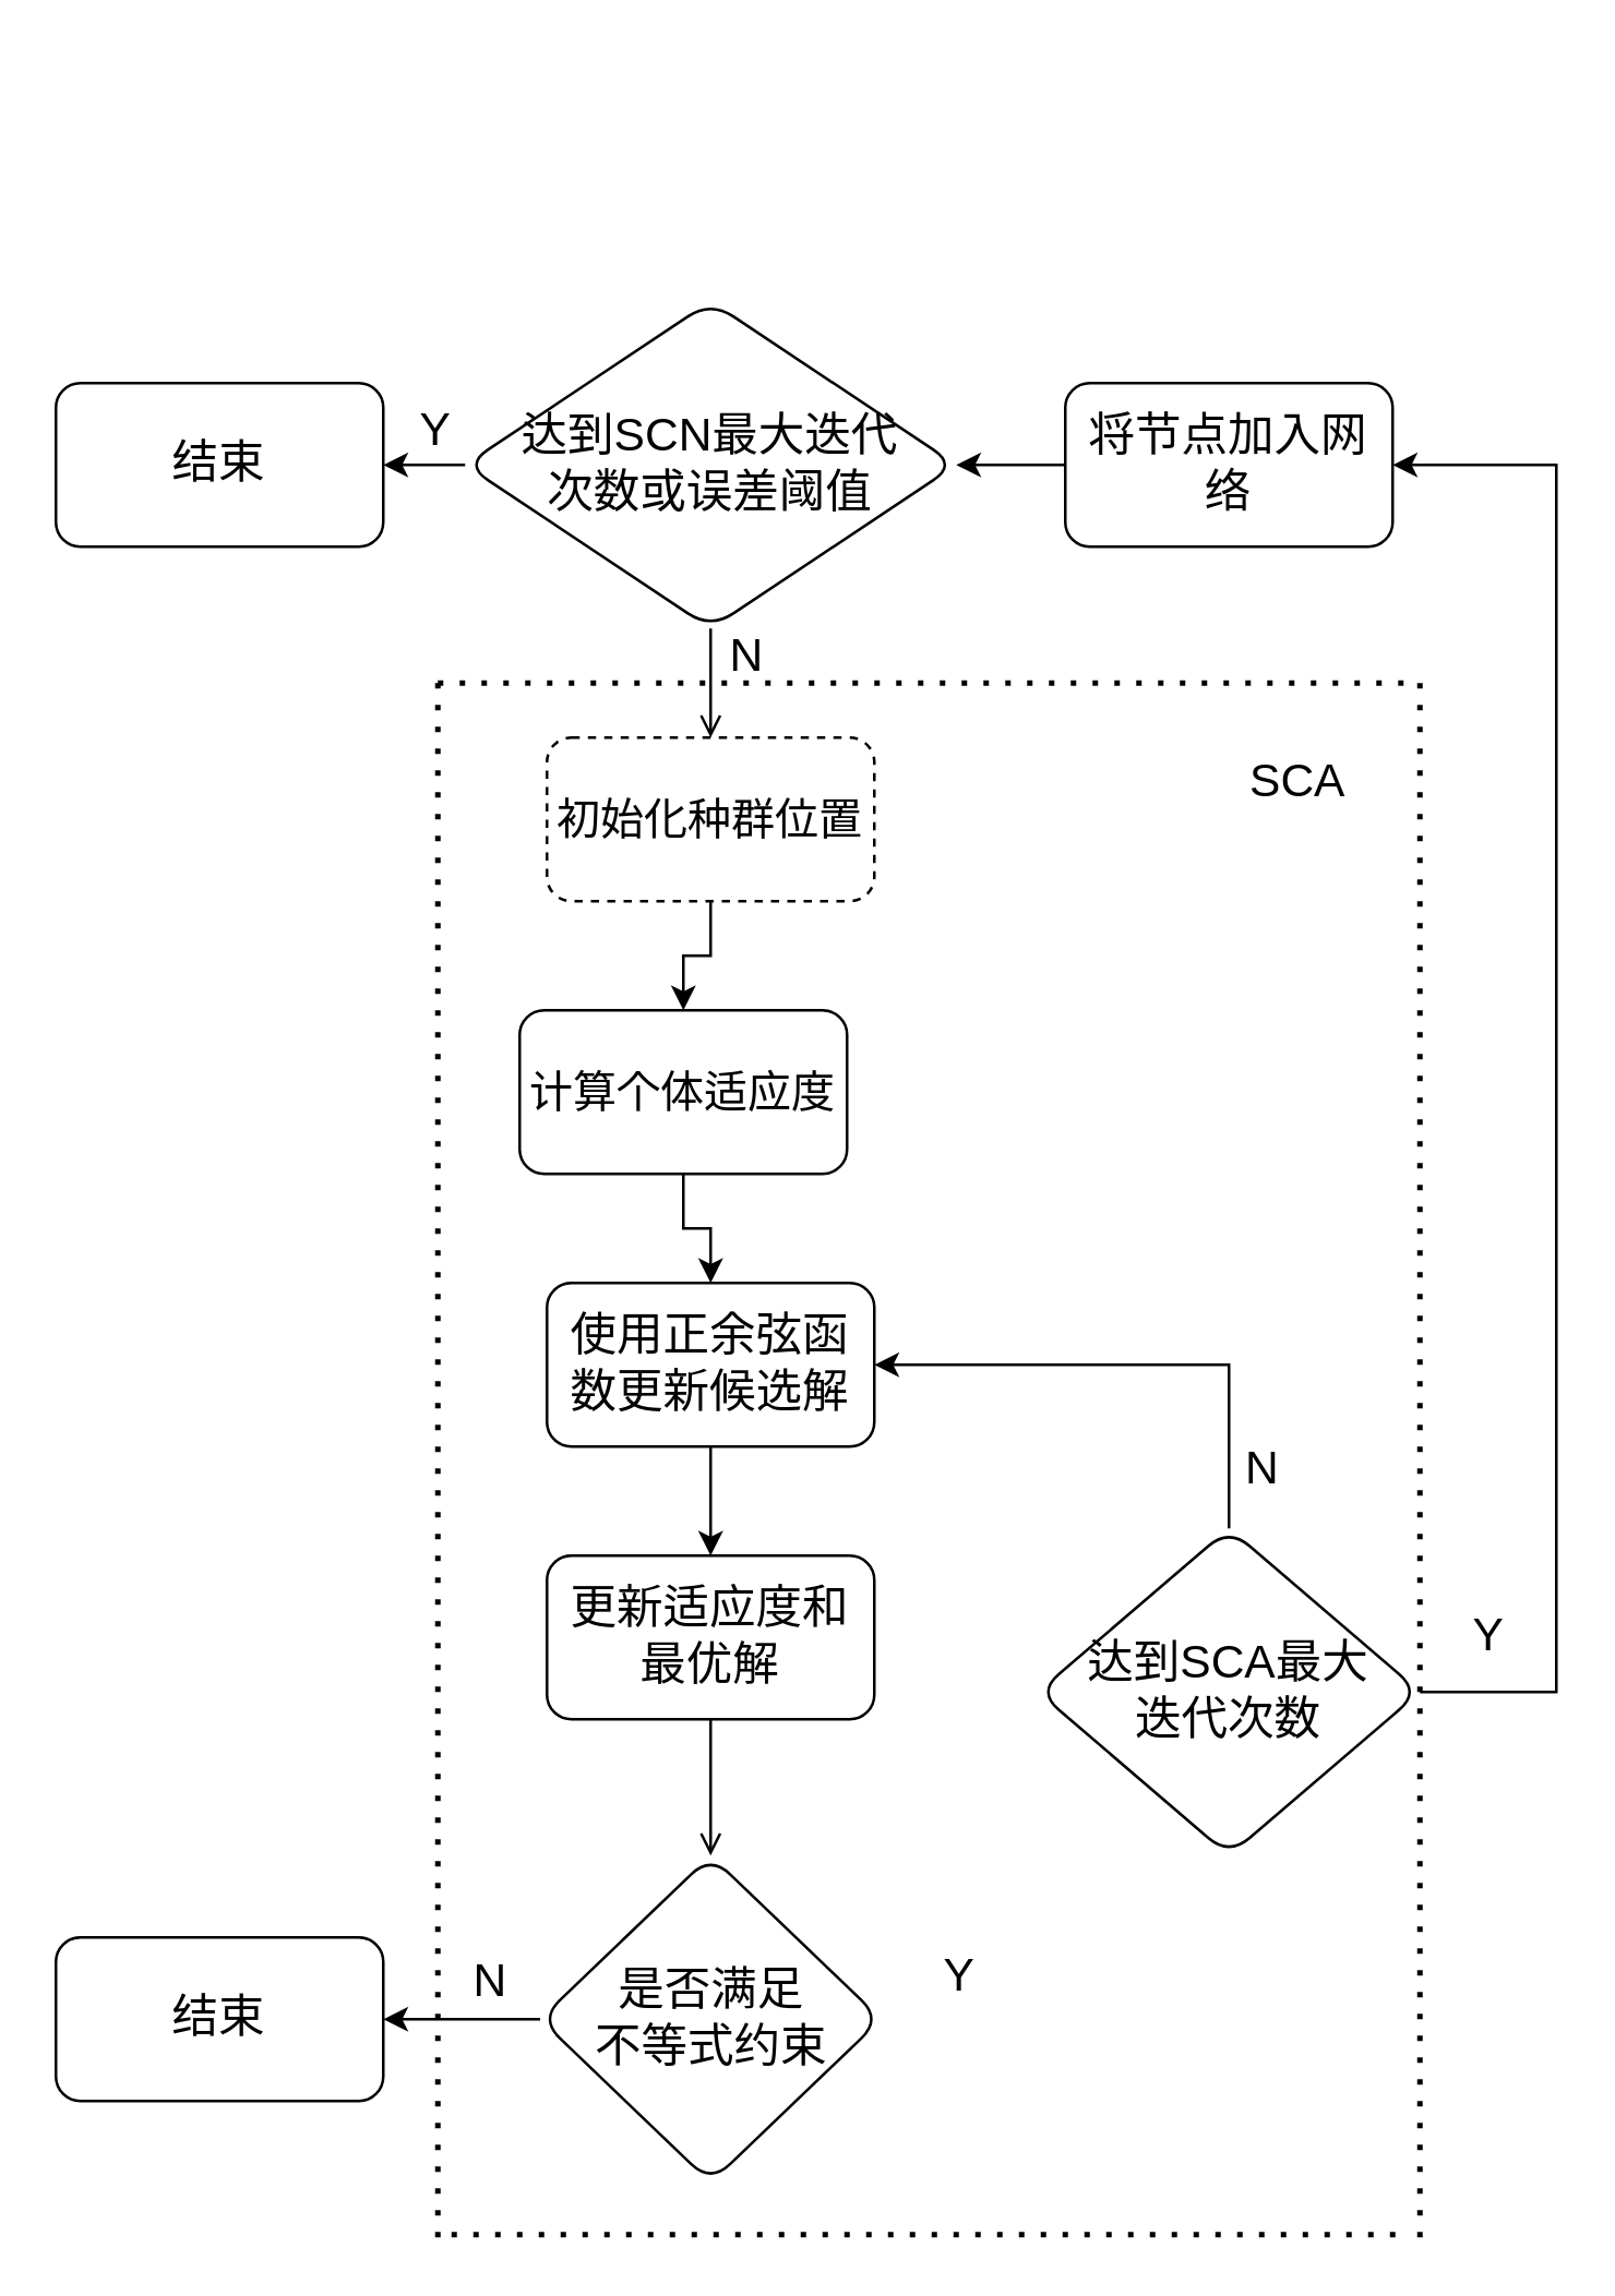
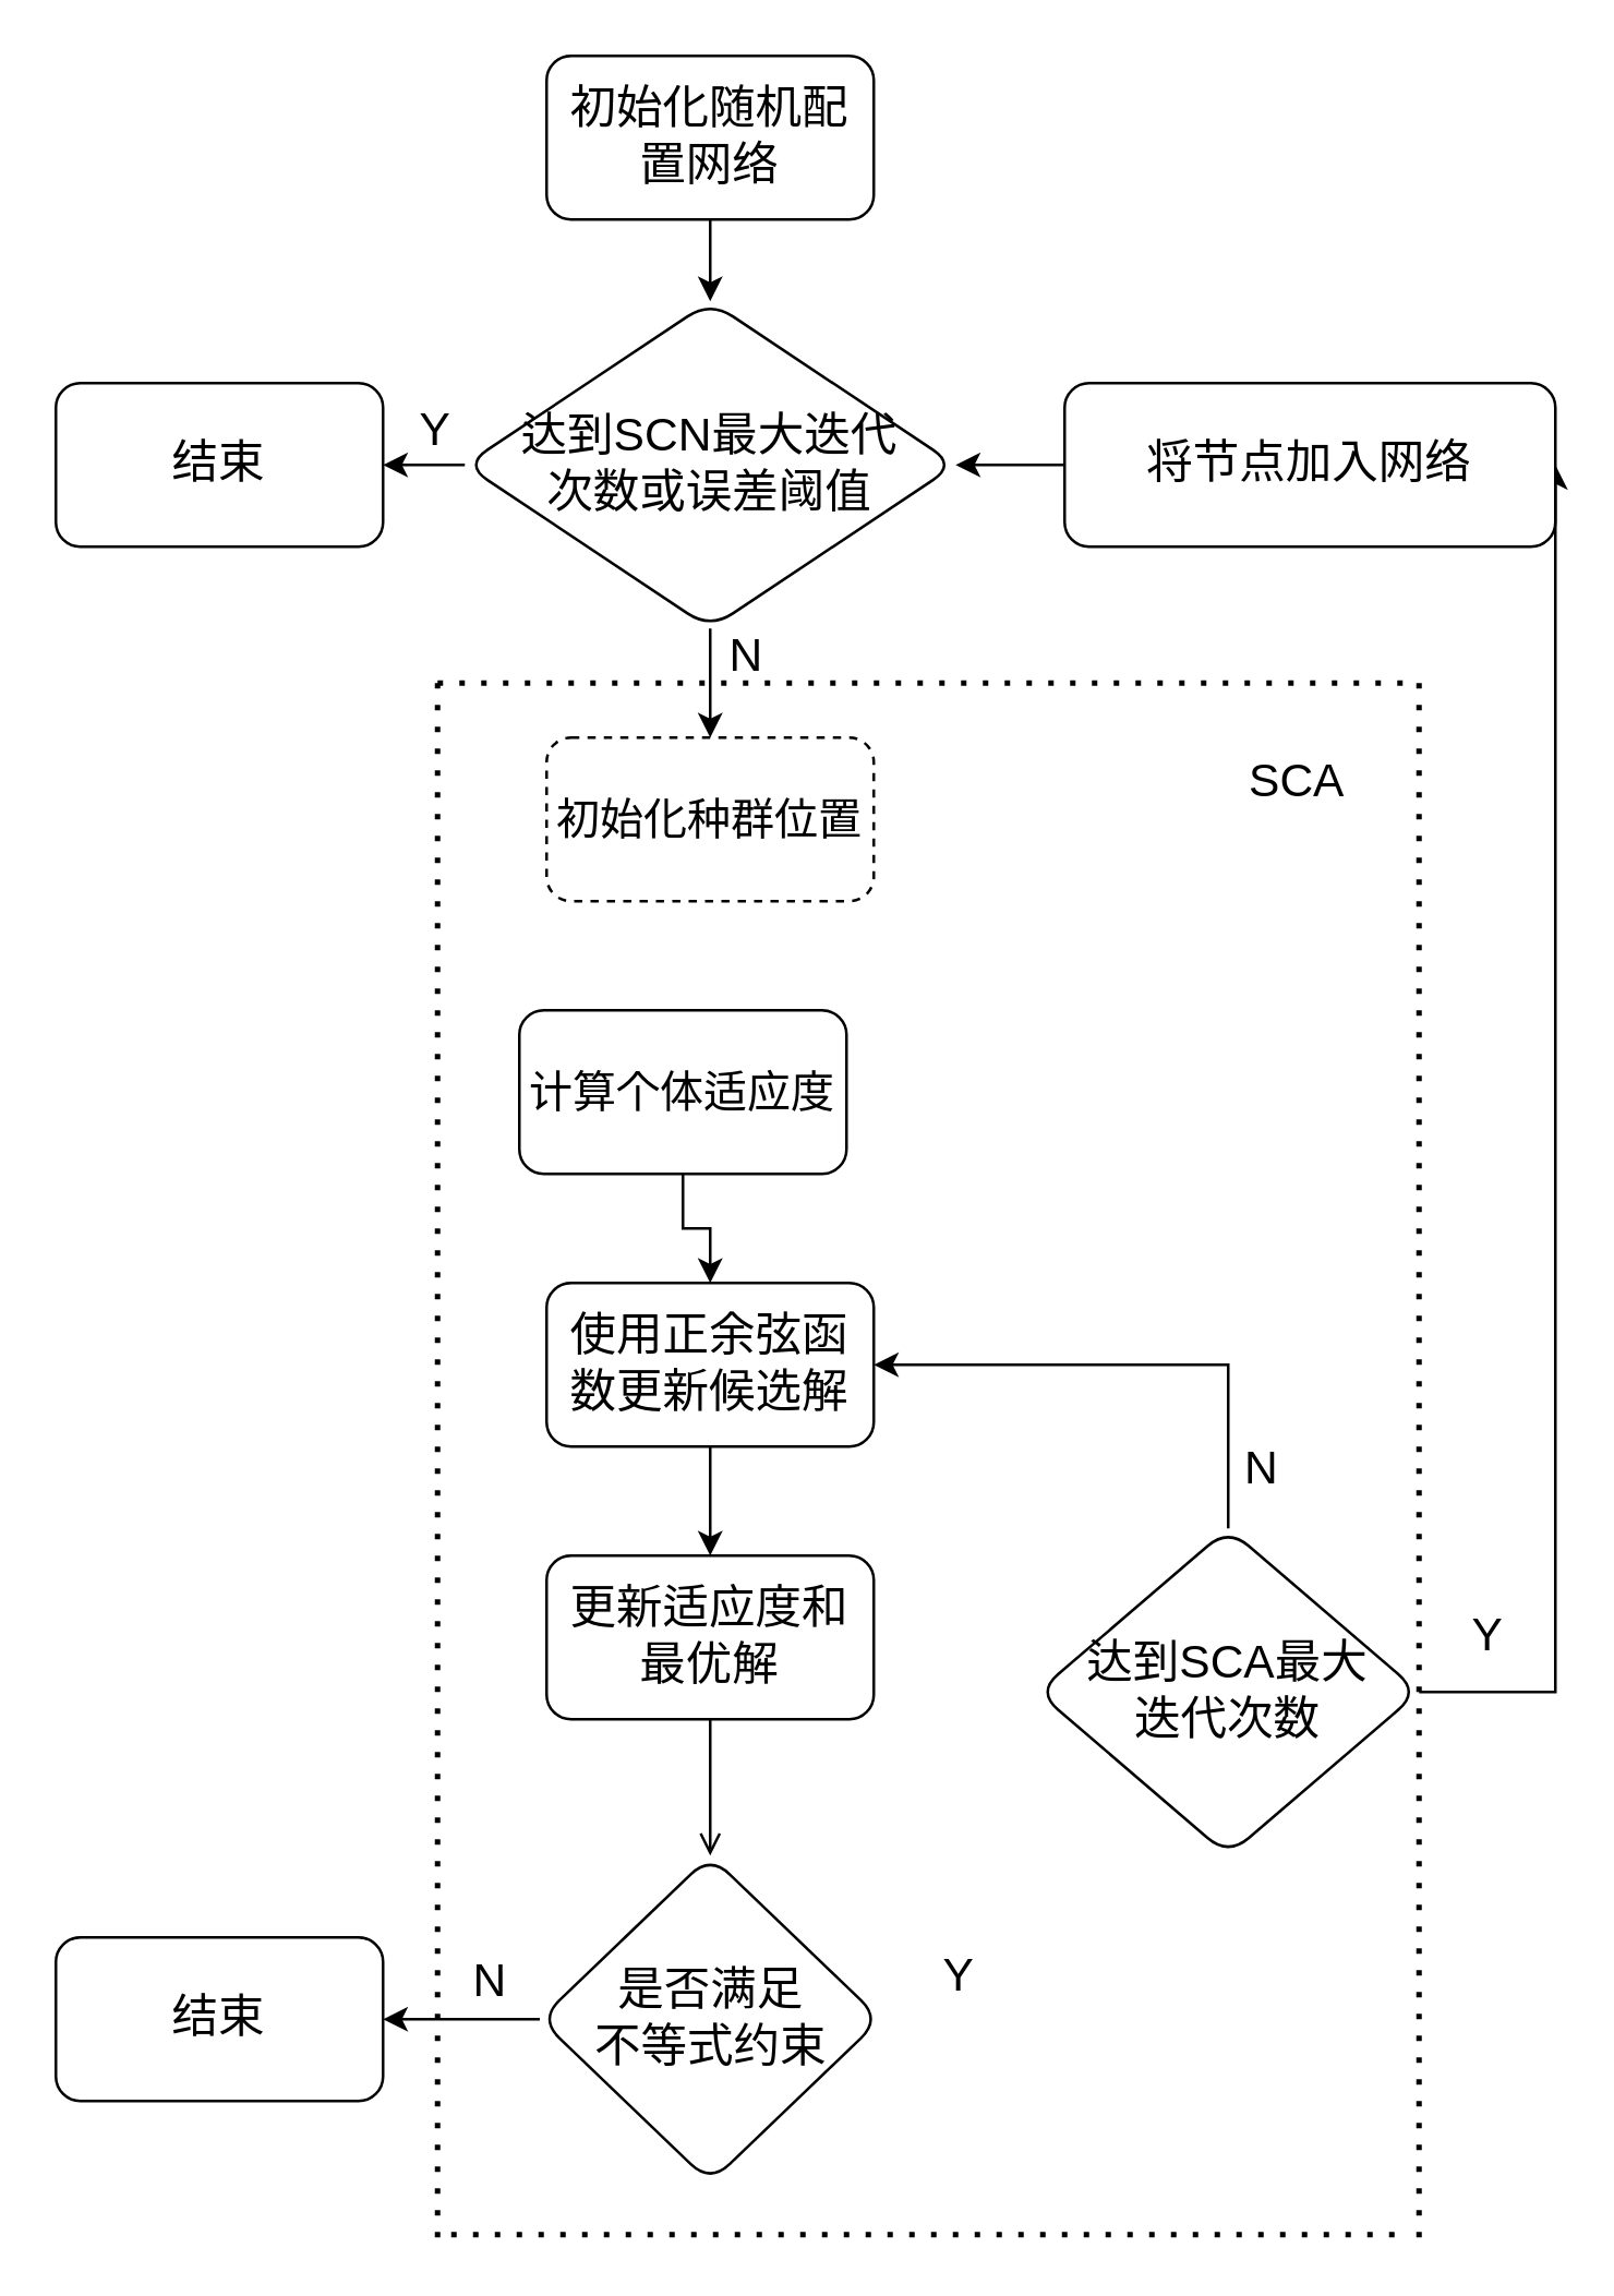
  <mxCell id="0" />
  <mxCell id="1" parent="0" />
- <mxCell id="4" value="" style="edgeStyle=orthogonalEdgeStyle;rounded=0;orthogonalLoop=1;jettySize=auto;html=1;fontSize=17;endArrow=open;" edge="1" parent="1" source="6" target="8"><mxGeometry relative="1" as="geometry" /></mxCell>
+ <mxCell id="2" value="" style="edgeStyle=orthogonalEdgeStyle;rounded=0;orthogonalLoop=1;jettySize=auto;html=1;fontSize=17;" edge="1" parent="1" source="3" target="6"><mxGeometry relative="1" as="geometry" /></mxCell>
+ <mxCell id="3" value="初始化随机配置网络" style="rounded=1;whiteSpace=wrap;html=1;fontSize=17;" vertex="1" parent="1"><mxGeometry x="200" y="20" width="120" height="60" as="geometry" /></mxCell>
+ <mxCell id="4" value="" style="edgeStyle=orthogonalEdgeStyle;rounded=0;orthogonalLoop=1;jettySize=auto;html=1;fontSize=17;" edge="1" parent="1" source="6" target="8"><mxGeometry relative="1" as="geometry" /></mxCell>
  <mxCell id="5" value="" style="edgeStyle=orthogonalEdgeStyle;rounded=0;orthogonalLoop=1;jettySize=auto;html=1;fontSize=17;" edge="1" parent="1" source="6" target="23"><mxGeometry relative="1" as="geometry" /></mxCell>
  <mxCell id="6" value="达到SCN最大迭代&lt;br&gt;次数或误差阈值" style="rhombus;whiteSpace=wrap;html=1;rounded=1;fontSize=17;" vertex="1" parent="1"><mxGeometry x="170" y="110" width="180" height="120" as="geometry" /></mxCell>
- <mxCell id="7" value="" style="edgeStyle=orthogonalEdgeStyle;rounded=0;orthogonalLoop=1;jettySize=auto;html=1;fontSize=17;" edge="1" parent="1" source="8" target="10"><mxGeometry relative="1" as="geometry" /></mxCell>
  <mxCell id="8" value="初始化种群位置" style="whiteSpace=wrap;html=1;rounded=1;fontSize=16;dashed=1;" vertex="1" parent="1"><mxGeometry x="200" y="270" width="120" height="60" as="geometry" /></mxCell>
  <mxCell id="9" value="" style="edgeStyle=orthogonalEdgeStyle;rounded=0;orthogonalLoop=1;jettySize=auto;html=1;fontSize=17;" edge="1" parent="1" source="10" target="12"><mxGeometry relative="1" as="geometry" /></mxCell>
  <mxCell id="10" value="计算个体适应度" style="whiteSpace=wrap;html=1;rounded=1;fontSize=16;" vertex="1" parent="1"><mxGeometry x="190" y="370" width="120" height="60" as="geometry" /></mxCell>
  <mxCell id="11" value="" style="edgeStyle=orthogonalEdgeStyle;rounded=0;orthogonalLoop=1;jettySize=auto;html=1;fontSize=17;" edge="1" parent="1" source="12" target="14"><mxGeometry relative="1" as="geometry" /></mxCell>
  <mxCell id="12" value="使用正余弦函数更新候选解" style="whiteSpace=wrap;html=1;rounded=1;fontSize=17;" vertex="1" parent="1"><mxGeometry x="200" y="470" width="120" height="60" as="geometry" /></mxCell>
  <mxCell id="13" value="" style="edgeStyle=orthogonalEdgeStyle;rounded=0;orthogonalLoop=1;jettySize=auto;html=1;fontSize=17;endArrow=open;" edge="1" parent="1" source="14" target="19"><mxGeometry relative="1" as="geometry" /></mxCell>
  <mxCell id="14" value="更新适应度和最优解" style="whiteSpace=wrap;html=1;rounded=1;fontSize=17;" vertex="1" parent="1"><mxGeometry x="200" y="570" width="120" height="60" as="geometry" /></mxCell>
  <mxCell id="15" style="edgeStyle=orthogonalEdgeStyle;rounded=0;orthogonalLoop=1;jettySize=auto;html=1;entryX=1;entryY=0.5;entryDx=0;entryDy=0;exitX=0.5;exitY=0;exitDx=0;exitDy=0;fontSize=17;" edge="1" parent="1" source="17" target="12"><mxGeometry relative="1" as="geometry"><mxPoint x="450" y="680" as="sourcePoint" /><Array as="points"><mxPoint x="450" y="500" /></Array></mxGeometry></mxCell>
  <mxCell id="16" style="edgeStyle=orthogonalEdgeStyle;rounded=0;orthogonalLoop=1;jettySize=auto;html=1;entryX=1;entryY=0.5;entryDx=0;entryDy=0;fontSize=17;" edge="1" parent="1" source="17" target="22"><mxGeometry relative="1" as="geometry"><Array as="points"><mxPoint x="570" y="620" /><mxPoint x="570" y="170" /></Array></mxGeometry></mxCell>
  <mxCell id="17" value="达到SCA最大&lt;br&gt;迭代次数" style="rhombus;whiteSpace=wrap;html=1;rounded=1;fontSize=17;" vertex="1" parent="1"><mxGeometry x="380" y="560" width="140" height="120" as="geometry" /></mxCell>
  <mxCell id="18" value="" style="edgeStyle=orthogonalEdgeStyle;rounded=0;orthogonalLoop=1;jettySize=auto;html=1;fontSize=17;" edge="1" parent="1" source="19" target="20"><mxGeometry relative="1" as="geometry" /></mxCell>
  <mxCell id="19" value="是否满足&lt;br&gt;不等式约束" style="rhombus;whiteSpace=wrap;html=1;rounded=1;fontSize=17;" vertex="1" parent="1"><mxGeometry x="197.5" y="680" width="125" height="120" as="geometry" /></mxCell>
  <mxCell id="20" value="结束" style="whiteSpace=wrap;html=1;rounded=1;fontSize=17;" vertex="1" parent="1"><mxGeometry x="20" y="710" width="120" height="60" as="geometry" /></mxCell>
  <mxCell id="21" style="edgeStyle=orthogonalEdgeStyle;rounded=0;orthogonalLoop=1;jettySize=auto;html=1;entryX=1;entryY=0.5;entryDx=0;entryDy=0;fontSize=17;" edge="1" parent="1" source="22" target="6"><mxGeometry relative="1" as="geometry" /></mxCell>
- <mxCell id="22" value="将节点加入网络" style="whiteSpace=wrap;html=1;rounded=1;fontSize=17;" vertex="1" parent="1"><mxGeometry x="390" y="140" width="120" height="60" as="geometry" /></mxCell>
+ <mxCell id="22" value="将节点加入网络" style="whiteSpace=wrap;html=1;rounded=1;fontSize=17;" vertex="1" parent="1"><mxGeometry x="390" y="140" width="180" height="60" as="geometry" /></mxCell>
  <mxCell id="23" value="结束" style="whiteSpace=wrap;html=1;rounded=1;fontSize=17;" vertex="1" parent="1"><mxGeometry x="20" y="140" width="120" height="60" as="geometry" /></mxCell>
  <mxCell id="24" value="" style="endArrow=none;dashed=1;html=1;dashPattern=1 3;strokeWidth=2;rounded=0;fontSize=17;" edge="1" parent="1"><mxGeometry width="50" height="50" relative="1" as="geometry"><mxPoint x="160" y="250" as="sourcePoint" /><mxPoint x="520" y="250" as="targetPoint" /></mxGeometry></mxCell>
  <mxCell id="25" value="" style="endArrow=none;dashed=1;html=1;dashPattern=1 3;strokeWidth=2;rounded=0;fontSize=17;" edge="1" parent="1"><mxGeometry width="50" height="50" relative="1" as="geometry"><mxPoint x="160" y="820" as="sourcePoint" /><mxPoint x="160" y="250" as="targetPoint" /></mxGeometry></mxCell>
  <mxCell id="26" value="" style="endArrow=none;dashed=1;html=1;dashPattern=1 3;strokeWidth=2;rounded=0;fontSize=17;" edge="1" parent="1"><mxGeometry width="50" height="50" relative="1" as="geometry"><mxPoint x="520" y="250" as="sourcePoint" /><mxPoint x="520" y="820" as="targetPoint" /></mxGeometry></mxCell>
  <mxCell id="27" value="" style="endArrow=none;dashed=1;html=1;dashPattern=1 3;strokeWidth=2;rounded=0;fontSize=17;" edge="1" parent="1"><mxGeometry width="50" height="50" relative="1" as="geometry"><mxPoint x="165" y="819" as="sourcePoint" /><mxPoint x="515" y="819" as="targetPoint" /></mxGeometry></mxCell>
  <mxCell id="28" value="SCA" style="text;html=1;align=center;verticalAlign=middle;resizable=0;points=[];autosize=1;strokeColor=none;fillColor=none;fontSize=17;" vertex="1" parent="1"><mxGeometry x="445" y="272" width="60" height="30" as="geometry" /></mxCell>
  <mxCell id="29" value="Y" style="text;html=1;align=center;verticalAlign=middle;resizable=0;points=[];autosize=1;strokeColor=none;fillColor=none;fontSize=17;" vertex="1" parent="1"><mxGeometry x="144" y="143" width="30" height="30" as="geometry" /></mxCell>
  <mxCell id="30" value="N" style="text;html=1;align=center;verticalAlign=middle;resizable=0;points=[];autosize=1;strokeColor=none;fillColor=none;fontSize=17;" vertex="1" parent="1"><mxGeometry x="253" y="226" width="40" height="30" as="geometry" /></mxCell>
  <mxCell id="31" value="N" style="text;html=1;align=center;verticalAlign=middle;resizable=0;points=[];autosize=1;strokeColor=none;fillColor=none;fontSize=17;" vertex="1" parent="1"><mxGeometry x="159" y="712" width="40" height="30" as="geometry" /></mxCell>
  <mxCell id="32" value="N" style="text;html=1;align=center;verticalAlign=middle;resizable=0;points=[];autosize=1;strokeColor=none;fillColor=none;fontSize=17;" vertex="1" parent="1"><mxGeometry x="442" y="524" width="40" height="30" as="geometry" /></mxCell>
  <mxCell id="33" value="Y" style="text;html=1;align=center;verticalAlign=middle;resizable=0;points=[];autosize=1;strokeColor=none;fillColor=none;fontSize=17;" vertex="1" parent="1"><mxGeometry x="336" y="710" width="30" height="30" as="geometry" /></mxCell>
  <mxCell id="34" value="Y" style="text;html=1;align=center;verticalAlign=middle;resizable=0;points=[];autosize=1;strokeColor=none;fillColor=none;fontSize=17;" vertex="1" parent="1"><mxGeometry x="530" y="585" width="30" height="30" as="geometry" /></mxCell>
